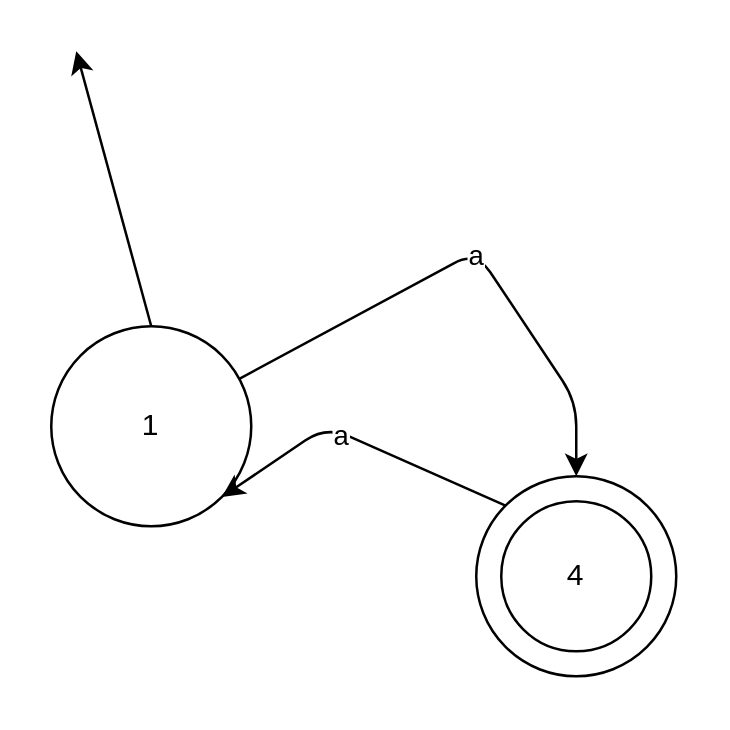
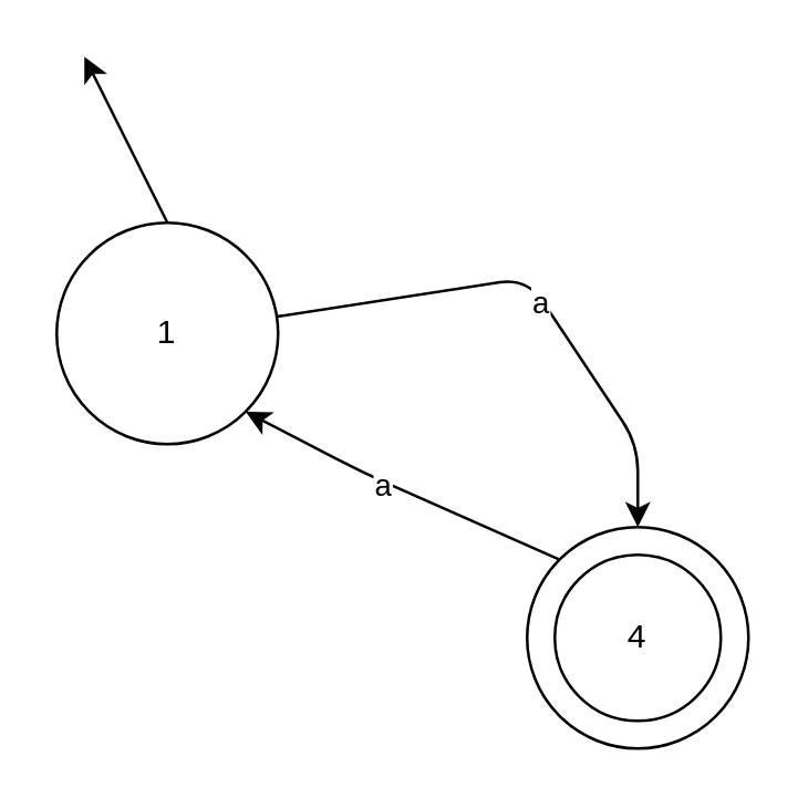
  <mxCell id="0" />
  <mxCell id="1" parent="0" />
  <mxCell id="2" style="edgeStyle=none;html=1;entryX=0.5;entryY=0;entryDx=0;entryDy=0;" parent="1" source="5" target="9" edge="1"><mxGeometry relative="1" as="geometry"><Array as="points"><mxPoint x="190" y="100" /><mxPoint x="230" y="160" /></Array><mxPoint x="232.111" y="164.223" as="targetPoint" /></mxGeometry></mxCell>
  <mxCell id="3" value="a" style="edgeLabel;html=1;align=center;verticalAlign=middle;resizable=0;points=[];" parent="2" vertex="1" connectable="0"><mxGeometry x="0.043" y="-1" relative="1" as="geometry"><mxPoint as="offset" /></mxGeometry></mxCell>
  <mxCell id="4" style="edgeStyle=none;html=1;exitX=0.5;exitY=0;exitDx=0;exitDy=0;" parent="1" source="5" edge="1"><mxGeometry relative="1" as="geometry"><mxPoint x="30" y="20" as="targetPoint" /></mxGeometry></mxCell>
- <mxCell id="5" value="1" style="ellipse;whiteSpace=wrap;html=1;aspect=fixed;" parent="1" vertex="1"><mxGeometry x="20" y="130" width="80" height="80" as="geometry" /></mxCell>
+ <mxCell id="5" value="1" style="ellipse;whiteSpace=wrap;html=1;aspect=fixed;" parent="1" vertex="1"><mxGeometry x="20" y="80" width="80" height="80" as="geometry" /></mxCell>
  <mxCell id="6" style="edgeStyle=none;html=1;entryX=1;entryY=1;entryDx=0;entryDy=0;exitX=0;exitY=0;exitDx=0;exitDy=0;" parent="1" source="9" target="5" edge="1"><mxGeometry relative="1" as="geometry"><Array as="points"><mxPoint x="130" y="170" /></Array><mxPoint x="211.194" y="190.299" as="sourcePoint" /></mxGeometry></mxCell>
  <mxCell id="7" value="a" style="edgeLabel;html=1;align=center;verticalAlign=middle;resizable=0;points=[];" parent="6" vertex="1" connectable="0"><mxGeometry x="0.115" y="1" relative="1" as="geometry"><mxPoint as="offset" /></mxGeometry></mxCell>
  <mxCell id="8" value="" style="group" vertex="1" connectable="0" parent="1"><mxGeometry x="190" y="190" width="80" height="80" as="geometry" /></mxCell>
  <mxCell id="9" value="" style="ellipse;whiteSpace=wrap;html=1;aspect=fixed;" vertex="1" parent="8"><mxGeometry width="80" height="80" as="geometry" /></mxCell>
  <mxCell id="10" value="4" style="ellipse;whiteSpace=wrap;html=1;aspect=fixed;" vertex="1" parent="8"><mxGeometry x="10" y="10" width="60" height="60" as="geometry" /></mxCell>
